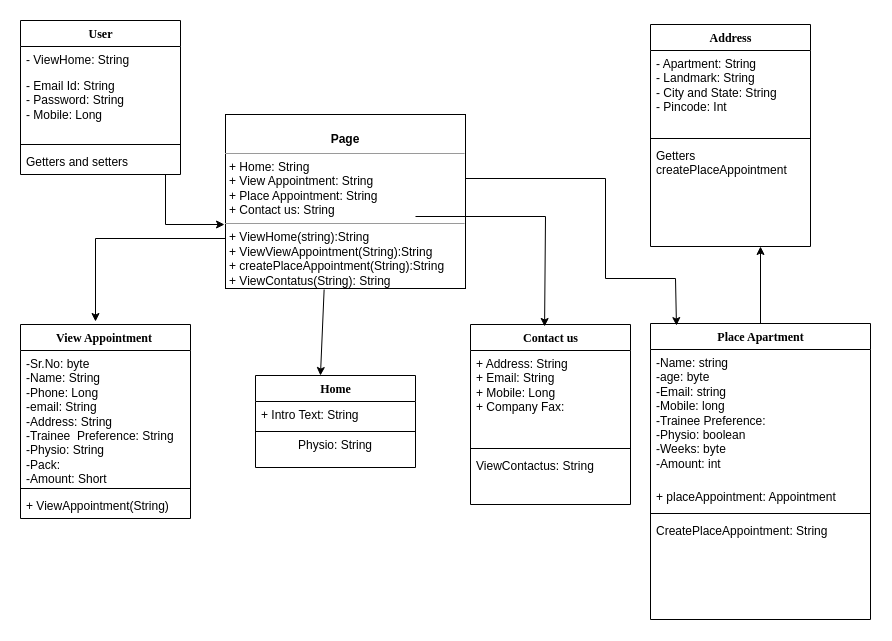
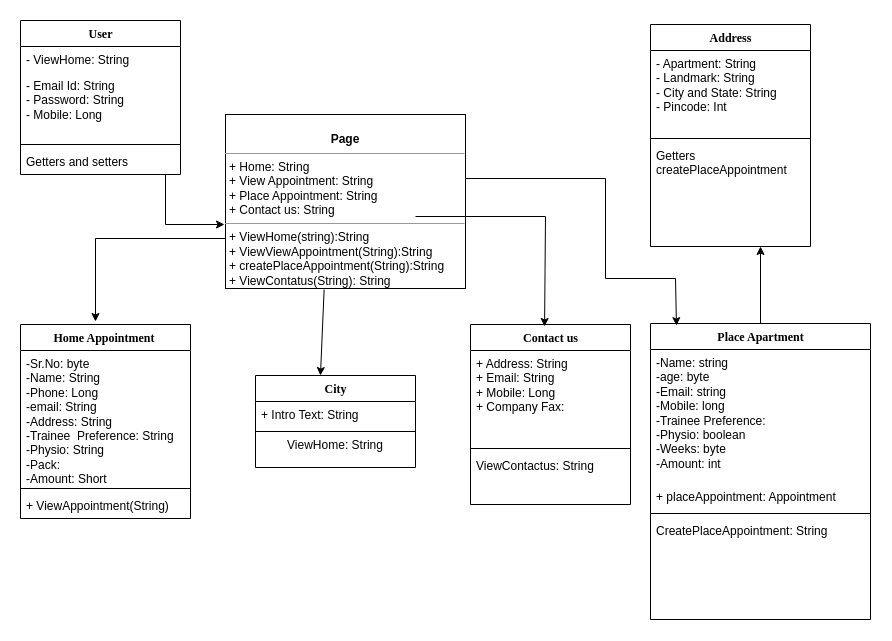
  <mxCell id="0" />
  <mxCell id="1" parent="0" />
- <mxCell id="2" value="View Appointment&amp;nbsp;" style="swimlane;html=1;fontStyle=1;align=center;verticalAlign=top;childLayout=stackLayout;horizontal=1;startSize=26;horizontalStack=0;resizeParent=1;resizeLast=0;collapsible=1;marginBottom=0;swimlaneFillColor=#ffffff;rounded=0;shadow=0;comic=0;labelBackgroundColor=none;strokeWidth=1;fillColor=none;fontFamily=Verdana;fontSize=12" parent="1" vertex="1"><mxGeometry x="20" y="324" width="170" height="194" as="geometry" /></mxCell>
+ <mxCell id="2" value="Home Appointment&amp;nbsp;" style="swimlane;html=1;fontStyle=1;align=center;verticalAlign=top;childLayout=stackLayout;horizontal=1;startSize=26;horizontalStack=0;resizeParent=1;resizeLast=0;collapsible=1;marginBottom=0;swimlaneFillColor=#ffffff;rounded=0;shadow=0;comic=0;labelBackgroundColor=none;strokeWidth=1;fillColor=none;fontFamily=Verdana;fontSize=12" parent="1" vertex="1"><mxGeometry x="20" y="324" width="170" height="194" as="geometry" /></mxCell>
  <mxCell id="3" value="-Sr.No: byte&lt;br&gt;-Name: String&lt;br&gt;-Phone: Long&lt;br&gt;-email: String&lt;br&gt;-Address: String&lt;br&gt;-Trainee&amp;nbsp; Preference: String&lt;br&gt;-Physio: String&lt;br&gt;-Pack:&lt;br&gt;-Amount: Short" style="text;html=1;strokeColor=none;fillColor=none;align=left;verticalAlign=top;spacingLeft=4;spacingRight=4;whiteSpace=wrap;overflow=hidden;rotatable=0;points=[[0,0.5],[1,0.5]];portConstraint=eastwest;" parent="2" vertex="1"><mxGeometry y="26" width="170" height="134" as="geometry" /></mxCell>
  <mxCell id="4" value="" style="line;html=1;strokeWidth=1;fillColor=none;align=left;verticalAlign=middle;spacingTop=-1;spacingLeft=3;spacingRight=3;rotatable=0;labelPosition=right;points=[];portConstraint=eastwest;" parent="2" vertex="1"><mxGeometry y="160" width="170" height="8" as="geometry" /></mxCell>
  <mxCell id="5" value="+ ViewAppointment(String)" style="text;html=1;strokeColor=none;fillColor=none;align=left;verticalAlign=top;spacingLeft=4;spacingRight=4;whiteSpace=wrap;overflow=hidden;rotatable=0;points=[[0,0.5],[1,0.5]];portConstraint=eastwest;" parent="2" vertex="1"><mxGeometry y="168" width="170" height="26" as="geometry" /></mxCell>
  <mxCell id="6" value="User" style="swimlane;html=1;fontStyle=1;align=center;verticalAlign=top;childLayout=stackLayout;horizontal=1;startSize=26;horizontalStack=0;resizeParent=1;resizeLast=0;collapsible=1;marginBottom=0;swimlaneFillColor=#ffffff;rounded=0;shadow=0;comic=0;labelBackgroundColor=none;strokeWidth=1;fillColor=none;fontFamily=Verdana;fontSize=12" parent="1" vertex="1"><mxGeometry x="20" y="20" width="160" height="154" as="geometry" /></mxCell>
  <mxCell id="7" value="- ViewHome: String" style="text;html=1;strokeColor=none;fillColor=none;align=left;verticalAlign=top;spacingLeft=4;spacingRight=4;whiteSpace=wrap;overflow=hidden;rotatable=0;points=[[0,0.5],[1,0.5]];portConstraint=eastwest;" parent="6" vertex="1"><mxGeometry y="26" width="160" height="26" as="geometry" /></mxCell>
  <mxCell id="8" value="- Email Id: String&lt;br&gt;- Password: String&lt;br&gt;- Mobile: Long" style="text;html=1;strokeColor=none;fillColor=none;align=left;verticalAlign=top;spacingLeft=4;spacingRight=4;whiteSpace=wrap;overflow=hidden;rotatable=0;points=[[0,0.5],[1,0.5]];portConstraint=eastwest;" parent="6" vertex="1"><mxGeometry y="52" width="160" height="68" as="geometry" /></mxCell>
  <mxCell id="9" value="" style="line;html=1;strokeWidth=1;fillColor=none;align=left;verticalAlign=middle;spacingTop=-1;spacingLeft=3;spacingRight=3;rotatable=0;labelPosition=right;points=[];portConstraint=eastwest;" parent="6" vertex="1"><mxGeometry y="120" width="160" height="8" as="geometry" /></mxCell>
  <mxCell id="10" value="Getters and setters" style="text;html=1;strokeColor=none;fillColor=none;align=left;verticalAlign=top;spacingLeft=4;spacingRight=4;whiteSpace=wrap;overflow=hidden;rotatable=0;points=[[0,0.5],[1,0.5]];portConstraint=eastwest;" parent="6" vertex="1"><mxGeometry y="128" width="160" height="26" as="geometry" /></mxCell>
  <mxCell id="11" value="Address" style="swimlane;html=1;fontStyle=1;align=center;verticalAlign=top;childLayout=stackLayout;horizontal=1;startSize=26;horizontalStack=0;resizeParent=1;resizeLast=0;collapsible=1;marginBottom=0;swimlaneFillColor=#ffffff;rounded=0;shadow=0;comic=0;labelBackgroundColor=none;strokeWidth=1;fillColor=none;fontFamily=Verdana;fontSize=12" parent="1" vertex="1"><mxGeometry x="650" y="24" width="160" height="222" as="geometry" /></mxCell>
  <mxCell id="12" value="- Apartment: String&lt;br&gt;- Landmark: String&lt;br&gt;- City and State: String&lt;br&gt;- Pincode: Int" style="text;html=1;strokeColor=none;fillColor=none;align=left;verticalAlign=top;spacingLeft=4;spacingRight=4;whiteSpace=wrap;overflow=hidden;rotatable=0;points=[[0,0.5],[1,0.5]];portConstraint=eastwest;" parent="11" vertex="1"><mxGeometry y="26" width="160" height="84" as="geometry" /></mxCell>
  <mxCell id="13" value="" style="line;html=1;strokeWidth=1;fillColor=none;align=left;verticalAlign=middle;spacingTop=-1;spacingLeft=3;spacingRight=3;rotatable=0;labelPosition=right;points=[];portConstraint=eastwest;" parent="11" vertex="1"><mxGeometry y="110" width="160" height="8" as="geometry" /></mxCell>
  <mxCell id="14" value="Getters&lt;br&gt;createPlaceAppointment" style="text;html=1;strokeColor=none;fillColor=none;align=left;verticalAlign=top;spacingLeft=4;spacingRight=4;whiteSpace=wrap;overflow=hidden;rotatable=0;points=[[0,0.5],[1,0.5]];portConstraint=eastwest;" parent="11" vertex="1"><mxGeometry y="118" width="160" height="52" as="geometry" /></mxCell>
- <mxCell id="15" value="Home" style="swimlane;html=1;fontStyle=1;align=center;verticalAlign=top;childLayout=stackLayout;horizontal=1;startSize=26;horizontalStack=0;resizeParent=1;resizeLast=0;collapsible=1;marginBottom=0;swimlaneFillColor=#ffffff;rounded=0;shadow=0;comic=0;labelBackgroundColor=none;strokeWidth=1;fillColor=none;fontFamily=Verdana;fontSize=12" parent="1" vertex="1"><mxGeometry x="255" y="375" width="160" height="92" as="geometry" /></mxCell>
+ <mxCell id="15" value="City" style="swimlane;html=1;fontStyle=1;align=center;verticalAlign=top;childLayout=stackLayout;horizontal=1;startSize=26;horizontalStack=0;resizeParent=1;resizeLast=0;collapsible=1;marginBottom=0;swimlaneFillColor=#ffffff;rounded=0;shadow=0;comic=0;labelBackgroundColor=none;strokeWidth=1;fillColor=none;fontFamily=Verdana;fontSize=12" parent="1" vertex="1"><mxGeometry x="255" y="375" width="160" height="92" as="geometry" /></mxCell>
  <mxCell id="16" value="+ Intro Text: String" style="text;html=1;strokeColor=none;fillColor=none;align=left;verticalAlign=top;spacingLeft=4;spacingRight=4;whiteSpace=wrap;overflow=hidden;rotatable=0;points=[[0,0.5],[1,0.5]];portConstraint=eastwest;" parent="15" vertex="1"><mxGeometry y="26" width="160" height="26" as="geometry" /></mxCell>
  <mxCell id="17" value="" style="line;html=1;strokeWidth=1;fillColor=none;align=left;verticalAlign=middle;spacingTop=-1;spacingLeft=3;spacingRight=3;rotatable=0;labelPosition=right;points=[];portConstraint=eastwest;" parent="15" vertex="1"><mxGeometry y="52" width="160" height="8" as="geometry" /></mxCell>
- <mxCell id="18" value="Physio: String" style="text;html=1;strokeColor=none;fillColor=none;align=center;verticalAlign=middle;whiteSpace=wrap;rounded=0;" parent="15" vertex="1"><mxGeometry y="60" width="160" height="20" as="geometry" /></mxCell>
+ <mxCell id="18" value="ViewHome: String" style="text;html=1;strokeColor=none;fillColor=none;align=center;verticalAlign=middle;whiteSpace=wrap;rounded=0;" parent="15" vertex="1"><mxGeometry y="60" width="160" height="20" as="geometry" /></mxCell>
  <mxCell id="19" value="Place Apartment" style="swimlane;html=1;fontStyle=1;align=center;verticalAlign=top;childLayout=stackLayout;horizontal=1;startSize=26;horizontalStack=0;resizeParent=1;resizeLast=0;collapsible=1;marginBottom=0;swimlaneFillColor=#ffffff;rounded=0;shadow=0;comic=0;labelBackgroundColor=none;strokeWidth=1;fillColor=none;fontFamily=Verdana;fontSize=12" parent="1" vertex="1"><mxGeometry x="650" y="323" width="220" height="296" as="geometry" /></mxCell>
  <mxCell id="20" value="-Name: string&lt;br&gt;-age: byte&lt;br&gt;-Email: string&lt;br&gt;-Mobile: long&lt;br&gt;-Trainee Preference:&amp;nbsp;&lt;br&gt;-Physio: boolean&lt;br&gt;-Weeks: byte&lt;br&gt;-Amount: int" style="text;html=1;strokeColor=none;fillColor=none;align=left;verticalAlign=top;spacingLeft=4;spacingRight=4;whiteSpace=wrap;overflow=hidden;rotatable=0;points=[[0,0.5],[1,0.5]];portConstraint=eastwest;" parent="19" vertex="1"><mxGeometry y="26" width="220" height="134" as="geometry" /></mxCell>
  <mxCell id="21" value="+ placeAppointment: Appointment" style="text;html=1;strokeColor=none;fillColor=none;align=left;verticalAlign=top;spacingLeft=4;spacingRight=4;whiteSpace=wrap;overflow=hidden;rotatable=0;points=[[0,0.5],[1,0.5]];portConstraint=eastwest;" parent="19" vertex="1"><mxGeometry y="160" width="220" height="26" as="geometry" /></mxCell>
  <mxCell id="22" value="" style="line;html=1;strokeWidth=1;fillColor=none;align=left;verticalAlign=middle;spacingTop=-1;spacingLeft=3;spacingRight=3;rotatable=0;labelPosition=right;points=[];portConstraint=eastwest;" parent="19" vertex="1"><mxGeometry y="186" width="220" height="8" as="geometry" /></mxCell>
  <mxCell id="23" value="CreatePlaceAppointment: String" style="text;html=1;strokeColor=none;fillColor=none;align=left;verticalAlign=top;spacingLeft=4;spacingRight=4;whiteSpace=wrap;overflow=hidden;rotatable=0;points=[[0,0.5],[1,0.5]];portConstraint=eastwest;" parent="19" vertex="1"><mxGeometry y="194" width="220" height="26" as="geometry" /></mxCell>
  <mxCell id="24" value="Contact us" style="swimlane;html=1;fontStyle=1;align=center;verticalAlign=top;childLayout=stackLayout;horizontal=1;startSize=26;horizontalStack=0;resizeParent=1;resizeLast=0;collapsible=1;marginBottom=0;swimlaneFillColor=#ffffff;rounded=0;shadow=0;comic=0;labelBackgroundColor=none;strokeWidth=1;fillColor=none;fontFamily=Verdana;fontSize=12" parent="1" vertex="1"><mxGeometry x="470" y="324" width="160" height="180" as="geometry" /></mxCell>
  <mxCell id="25" value="+ Address: String&lt;br&gt;+ Email: String&lt;br&gt;+ Mobile: Long&lt;br&gt;+ Company Fax:" style="text;html=1;strokeColor=none;fillColor=none;align=left;verticalAlign=top;spacingLeft=4;spacingRight=4;whiteSpace=wrap;overflow=hidden;rotatable=0;points=[[0,0.5],[1,0.5]];portConstraint=eastwest;" parent="24" vertex="1"><mxGeometry y="26" width="160" height="94" as="geometry" /></mxCell>
  <mxCell id="26" value="" style="line;html=1;strokeWidth=1;fillColor=none;align=left;verticalAlign=middle;spacingTop=-1;spacingLeft=3;spacingRight=3;rotatable=0;labelPosition=right;points=[];portConstraint=eastwest;" parent="24" vertex="1"><mxGeometry y="120" width="160" height="8" as="geometry" /></mxCell>
  <mxCell id="27" value="ViewContactus: String" style="text;html=1;strokeColor=none;fillColor=none;align=left;verticalAlign=top;spacingLeft=4;spacingRight=4;whiteSpace=wrap;overflow=hidden;rotatable=0;points=[[0,0.5],[1,0.5]];portConstraint=eastwest;" parent="24" vertex="1"><mxGeometry y="128" width="160" height="26" as="geometry" /></mxCell>
  <mxCell id="28" value="&lt;p style=&quot;margin: 0px ; margin-top: 4px ; text-align: center&quot;&gt;&lt;br&gt;&lt;b&gt;Page&lt;/b&gt;&lt;/p&gt;&lt;hr size=&quot;1&quot;&gt;&lt;p style=&quot;margin: 0px ; margin-left: 4px&quot;&gt;+ Home: String&lt;br&gt;+ View Appointment: String&lt;/p&gt;&lt;p style=&quot;margin: 0px ; margin-left: 4px&quot;&gt;+ Place Appointment: String&lt;/p&gt;&lt;p style=&quot;margin: 0px ; margin-left: 4px&quot;&gt;+ Contact us: String&lt;/p&gt;&lt;hr size=&quot;1&quot;&gt;&lt;p style=&quot;margin: 0px ; margin-left: 4px&quot;&gt;+ ViewHome(string):String&lt;br&gt;+ ViewViewAppointment(String):String&lt;/p&gt;&lt;p style=&quot;margin: 0px ; margin-left: 4px&quot;&gt;+ createPlaceAppointment(String):String&lt;/p&gt;&lt;p style=&quot;margin: 0px ; margin-left: 4px&quot;&gt;+ ViewContatus(String): String&lt;/p&gt;" style="verticalAlign=top;align=left;overflow=fill;fontSize=12;fontFamily=Helvetica;html=1;rounded=0;shadow=0;comic=0;labelBackgroundColor=none;strokeWidth=1" parent="1" vertex="1"><mxGeometry x="225" y="114" width="240" height="174" as="geometry" /></mxCell>
  <mxCell id="29" value="" style="endArrow=none;html=1;" parent="1" edge="1"><mxGeometry width="50" height="50" relative="1" as="geometry"><mxPoint x="165" y="224" as="sourcePoint" /><mxPoint x="165" y="174" as="targetPoint" /></mxGeometry></mxCell>
  <mxCell id="30" value="" style="endArrow=classic;html=1;" parent="1" edge="1"><mxGeometry width="50" height="50" relative="1" as="geometry"><mxPoint x="165" y="224" as="sourcePoint" /><mxPoint x="224" y="224" as="targetPoint" /></mxGeometry></mxCell>
  <mxCell id="31" value="" style="endArrow=none;html=1;" parent="1" edge="1"><mxGeometry width="50" height="50" relative="1" as="geometry"><mxPoint x="95" y="238" as="sourcePoint" /><mxPoint x="225" y="238" as="targetPoint" /></mxGeometry></mxCell>
  <mxCell id="32" value="" style="endArrow=classic;html=1;" parent="1" edge="1"><mxGeometry width="50" height="50" relative="1" as="geometry"><mxPoint x="95" y="238" as="sourcePoint" /><mxPoint x="95" y="321" as="targetPoint" /></mxGeometry></mxCell>
  <mxCell id="33" value="" style="endArrow=classic;html=1;entryX=0.406;entryY=0;entryDx=0;entryDy=0;entryPerimeter=0;exitX=0.411;exitY=1.006;exitDx=0;exitDy=0;exitPerimeter=0;" parent="1" source="28" target="15" edge="1"><mxGeometry width="50" height="50" relative="1" as="geometry"><mxPoint x="305" y="278" as="sourcePoint" /><mxPoint x="355" y="258" as="targetPoint" /></mxGeometry></mxCell>
  <mxCell id="34" value="" style="endArrow=none;html=1;" parent="1" edge="1"><mxGeometry width="50" height="50" relative="1" as="geometry"><mxPoint x="415" y="216" as="sourcePoint" /><mxPoint x="545" y="216" as="targetPoint" /></mxGeometry></mxCell>
  <mxCell id="35" value="" style="endArrow=classic;html=1;entryX=0.463;entryY=0.011;entryDx=0;entryDy=0;entryPerimeter=0;" parent="1" target="24" edge="1"><mxGeometry width="50" height="50" relative="1" as="geometry"><mxPoint x="545" y="216" as="sourcePoint" /><mxPoint x="595" y="166" as="targetPoint" /></mxGeometry></mxCell>
  <mxCell id="36" value="" style="endArrow=classic;html=1;exitX=0.5;exitY=0;exitDx=0;exitDy=0;" parent="1" source="19" edge="1"><mxGeometry width="50" height="50" relative="1" as="geometry"><mxPoint x="705" y="298" as="sourcePoint" /><mxPoint x="760" y="246" as="targetPoint" /></mxGeometry></mxCell>
  <mxCell id="37" value="" style="endArrow=none;html=1;" parent="1" edge="1"><mxGeometry width="50" height="50" relative="1" as="geometry"><mxPoint x="465" y="178" as="sourcePoint" /><mxPoint x="605" y="178" as="targetPoint" /></mxGeometry></mxCell>
  <mxCell id="38" value="" style="endArrow=none;html=1;" parent="1" edge="1"><mxGeometry width="50" height="50" relative="1" as="geometry"><mxPoint x="605" y="278" as="sourcePoint" /><mxPoint x="605" y="178" as="targetPoint" /></mxGeometry></mxCell>
  <mxCell id="39" value="" style="endArrow=none;html=1;" parent="1" edge="1"><mxGeometry width="50" height="50" relative="1" as="geometry"><mxPoint x="605" y="278" as="sourcePoint" /><mxPoint x="675" y="278" as="targetPoint" /></mxGeometry></mxCell>
  <mxCell id="40" value="" style="endArrow=classic;html=1;entryX=0.118;entryY=0.007;entryDx=0;entryDy=0;entryPerimeter=0;" parent="1" target="19" edge="1"><mxGeometry width="50" height="50" relative="1" as="geometry"><mxPoint x="675" y="278" as="sourcePoint" /><mxPoint x="673" y="318" as="targetPoint" /></mxGeometry></mxCell>
